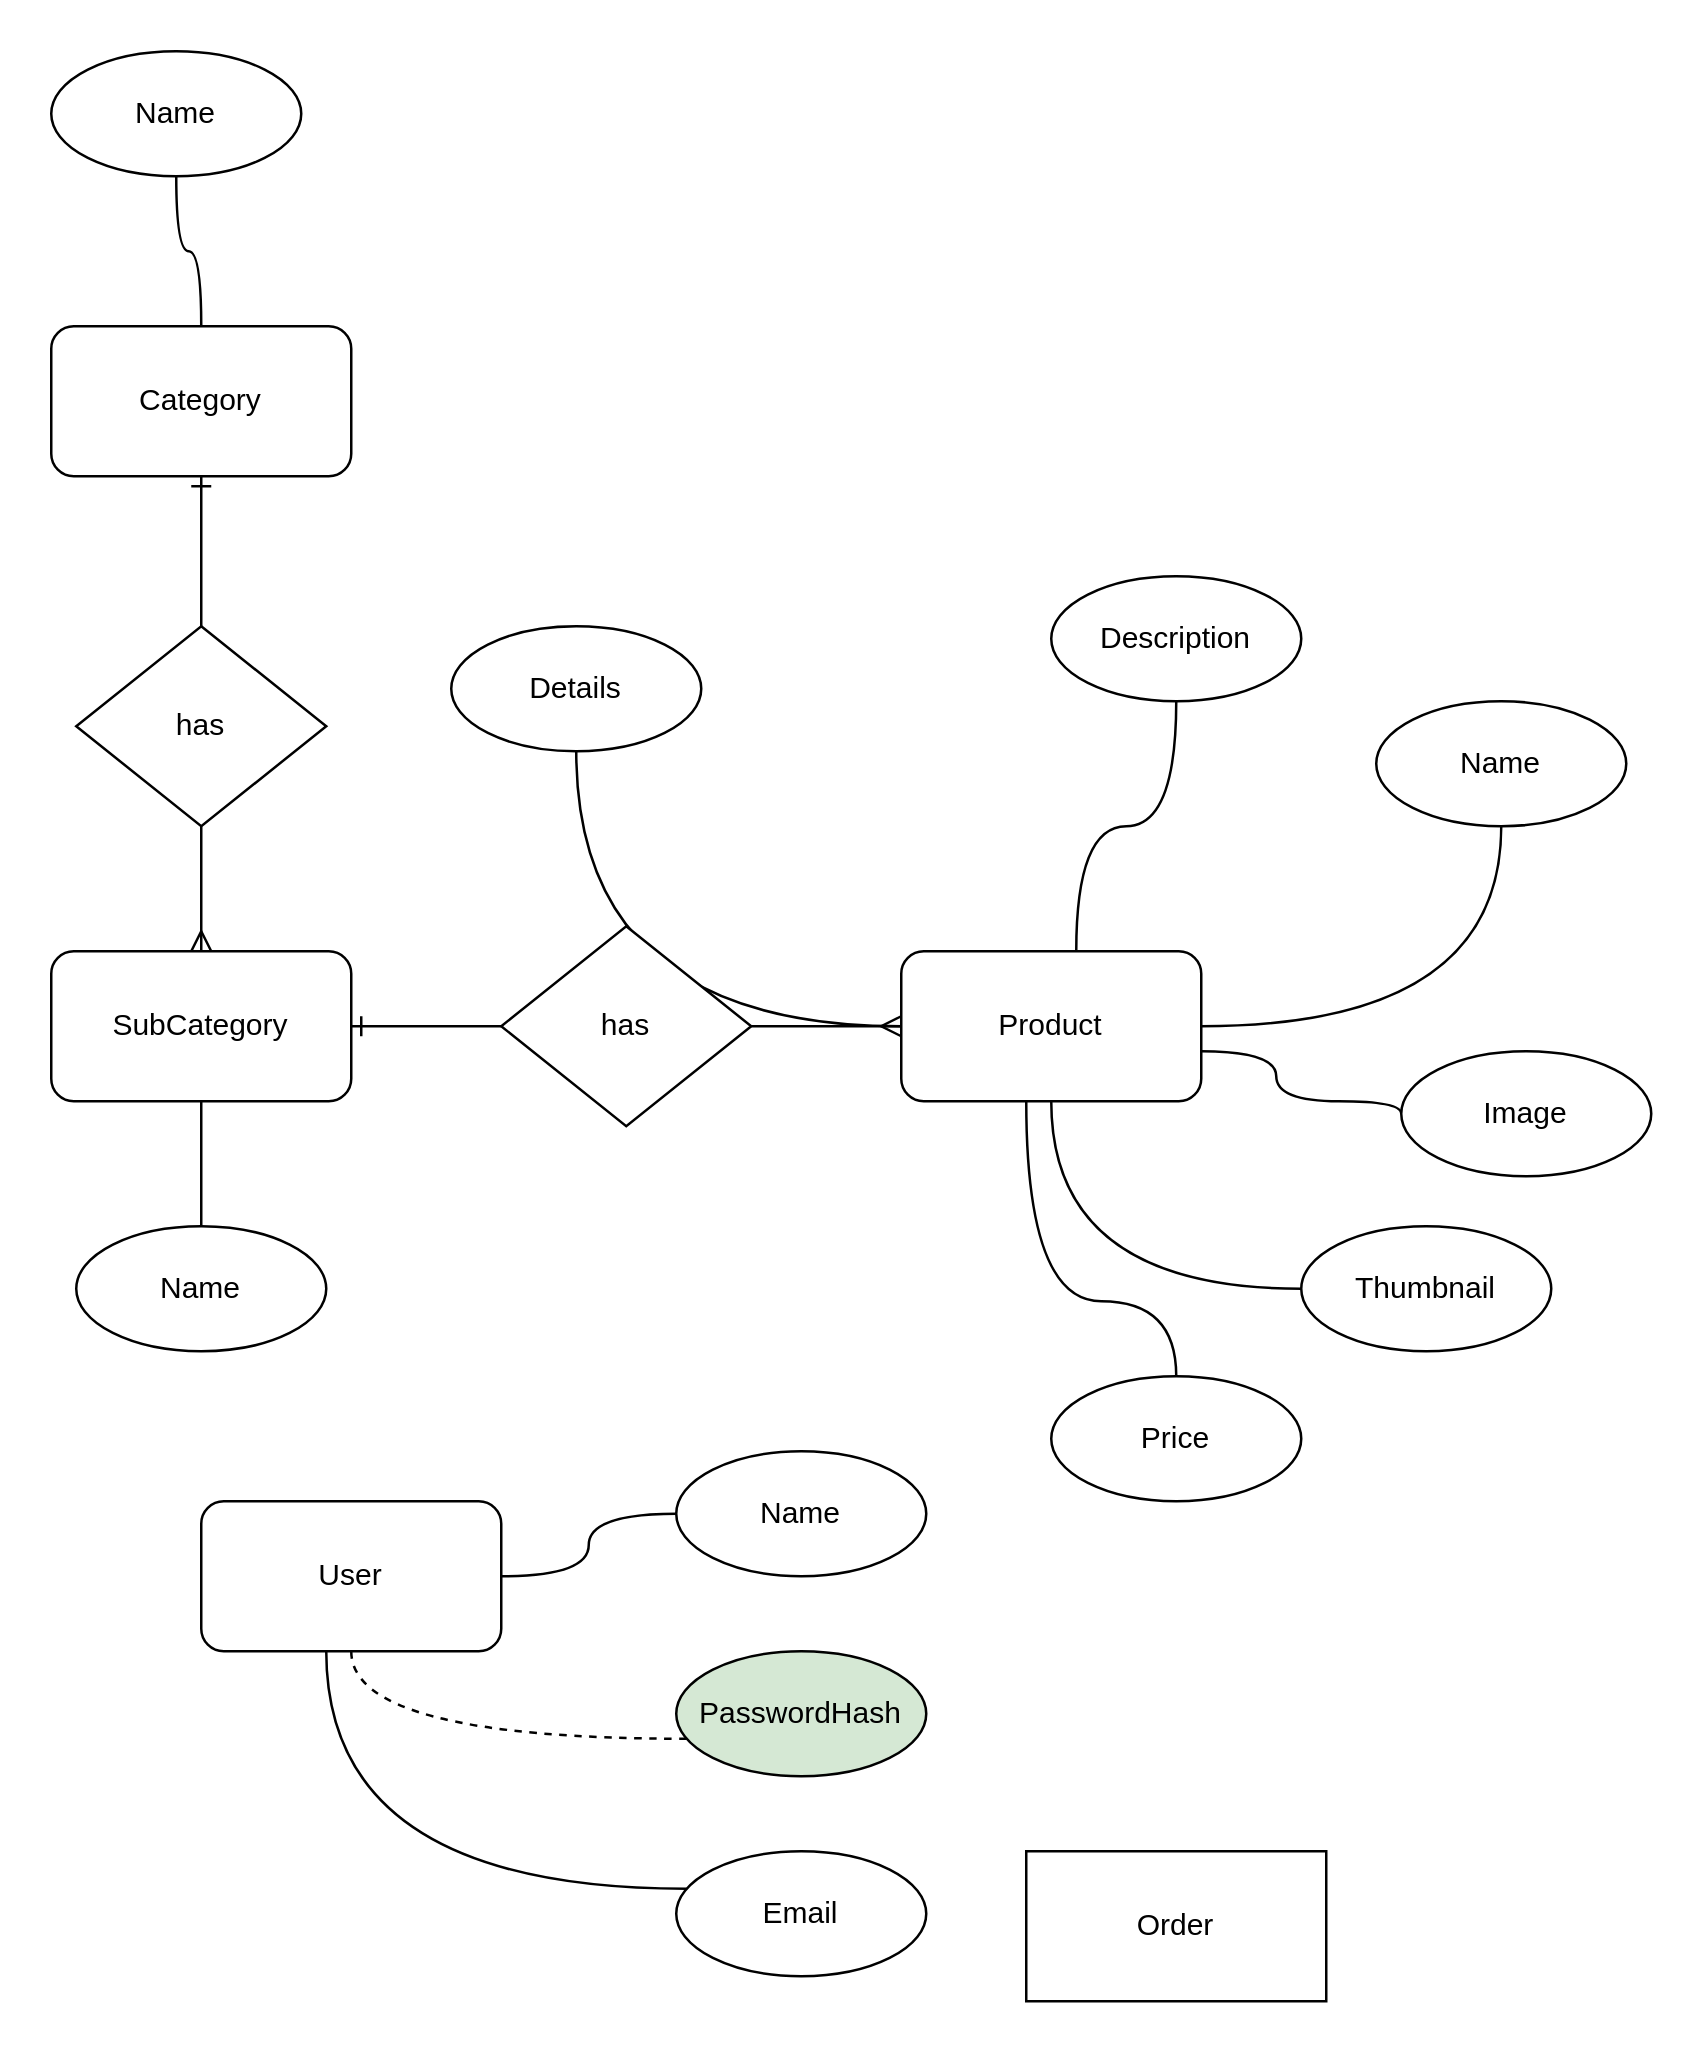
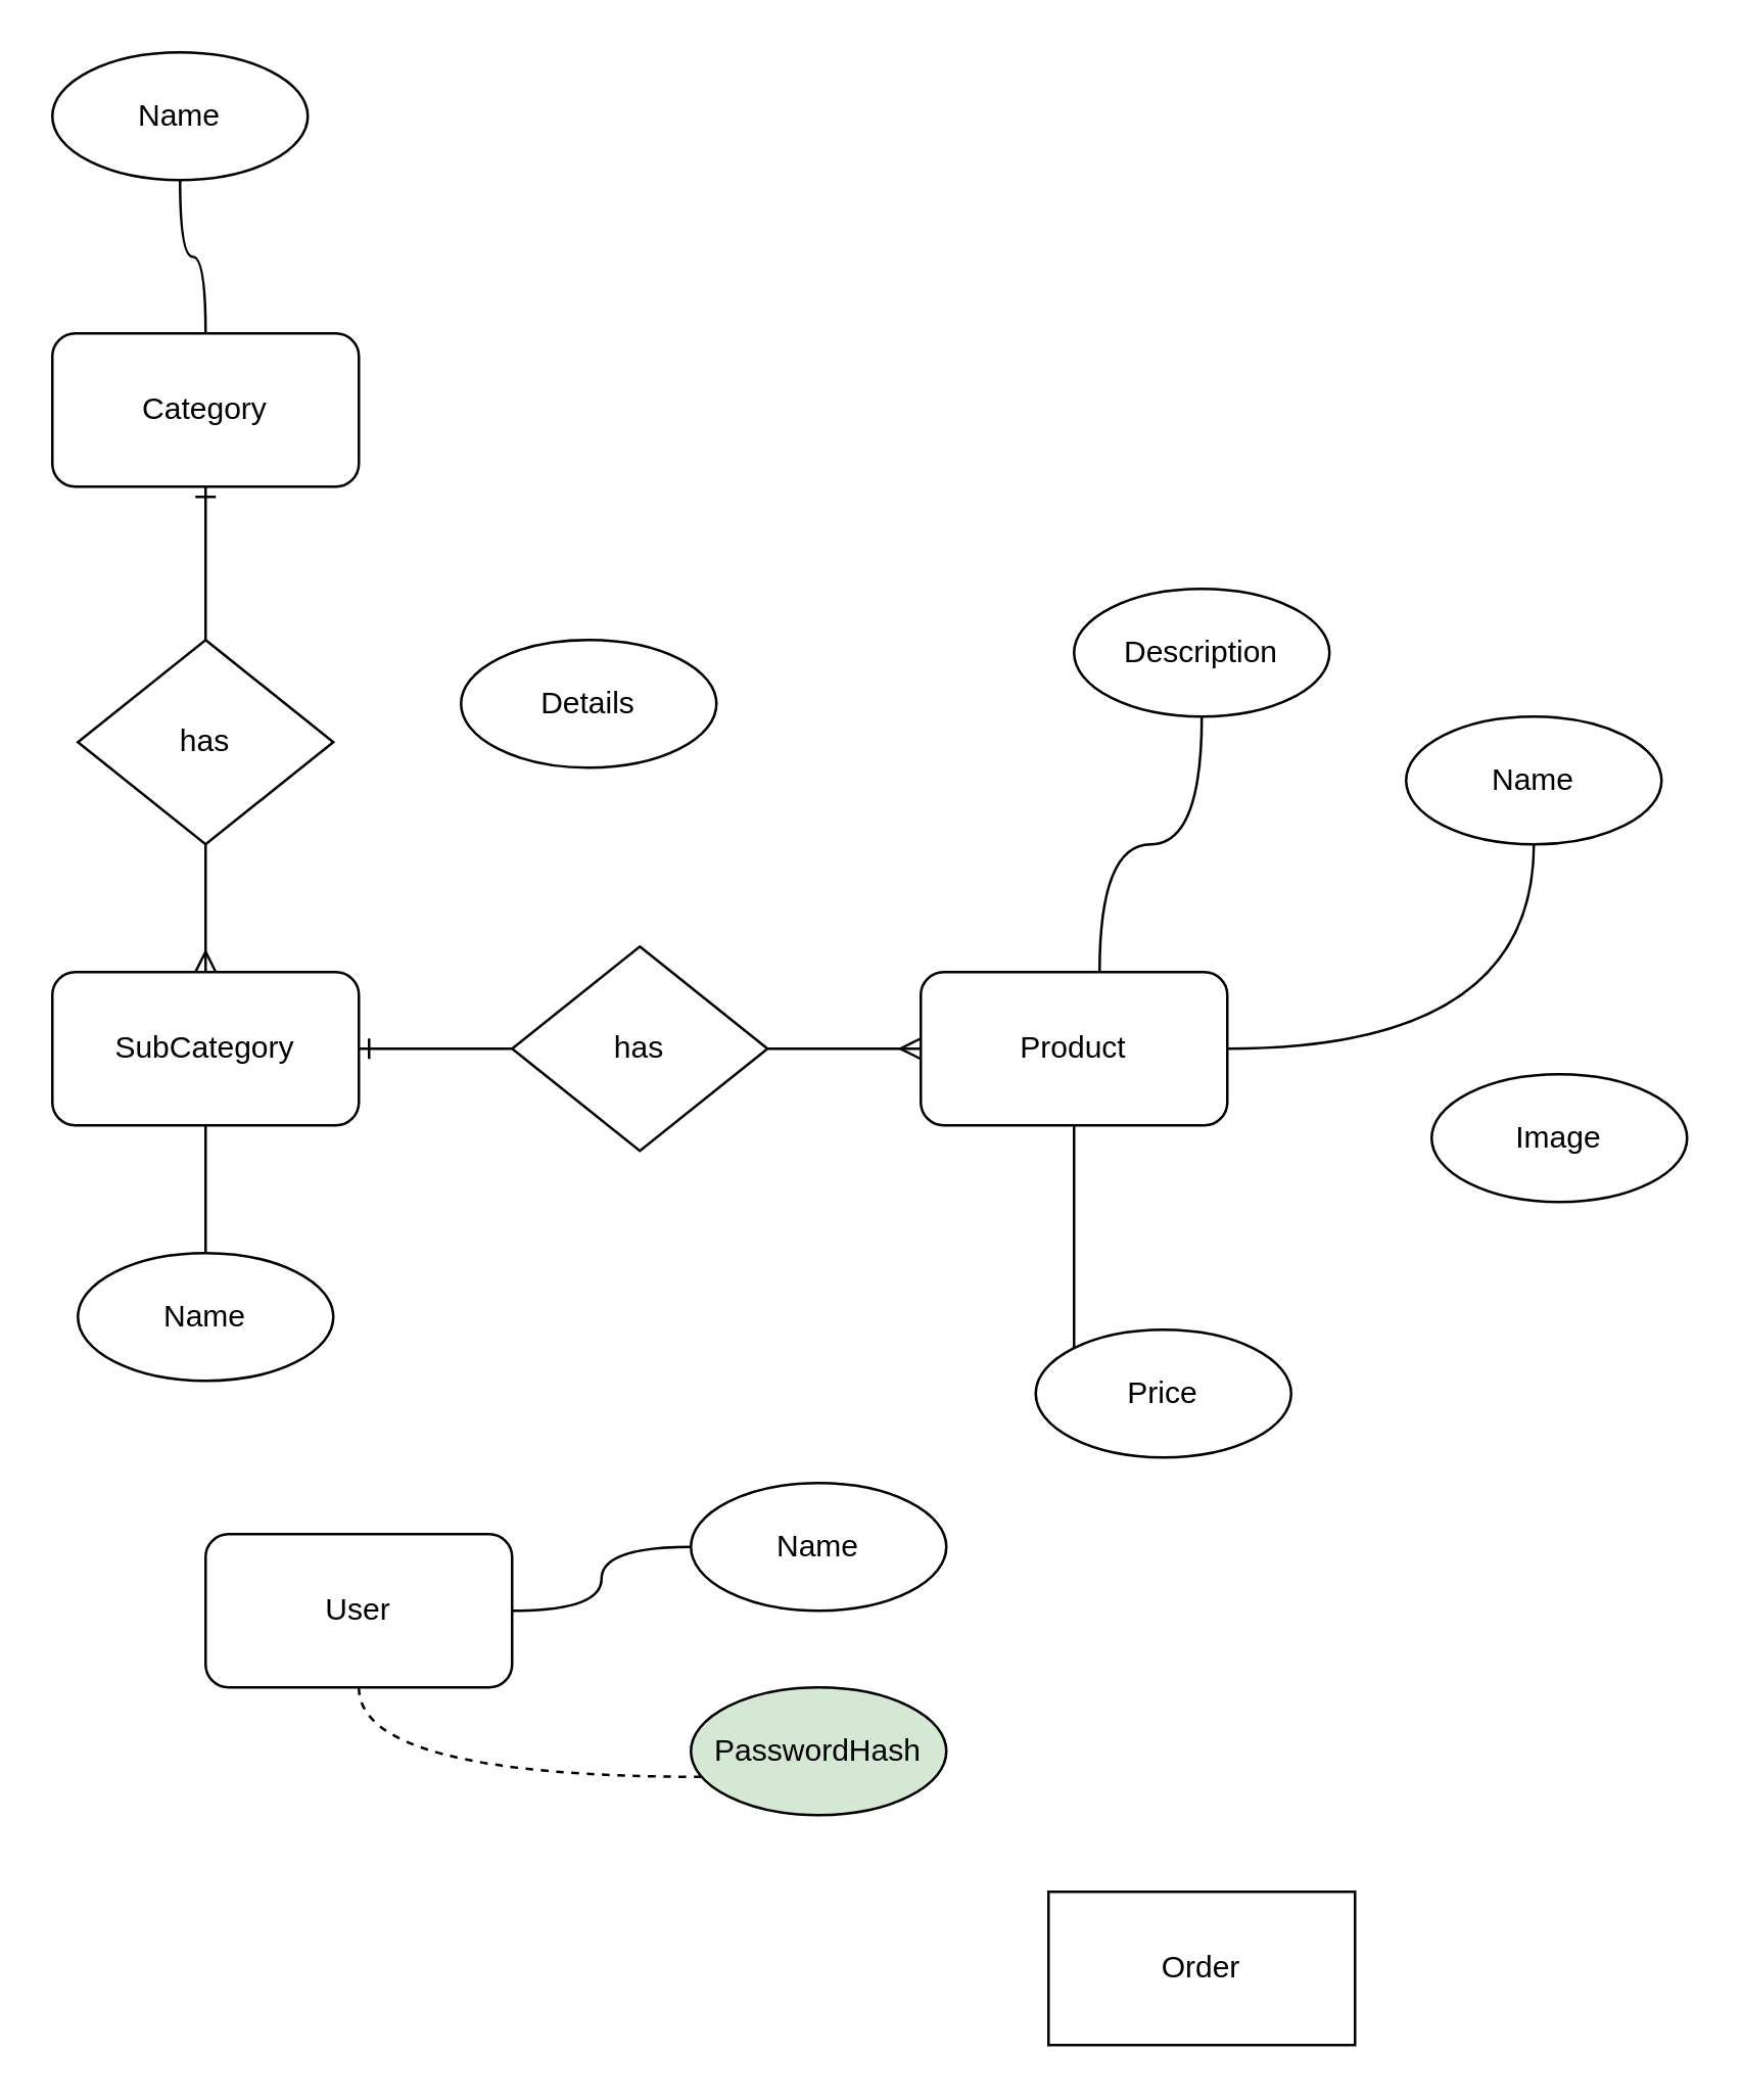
  <mxCell id="0" />
  <mxCell id="1" parent="0" />
- <mxCell id="2" style="edgeStyle=orthogonalEdgeStyle;curved=1;rounded=0;orthogonalLoop=1;jettySize=auto;html=1;endArrow=none;endFill=0;" edge="1" parent="1" source="6" target="8"><mxGeometry relative="1" as="geometry" /></mxCell>
  <mxCell id="3" style="edgeStyle=orthogonalEdgeStyle;curved=1;rounded=0;orthogonalLoop=1;jettySize=auto;html=1;endArrow=none;endFill=0;" edge="1" parent="1" source="6" target="7"><mxGeometry relative="1" as="geometry"><Array as="points"><mxPoint x="430" y="330" /><mxPoint x="470" y="330" /></Array></mxGeometry></mxCell>
  <mxCell id="4" style="edgeStyle=orthogonalEdgeStyle;curved=1;rounded=0;orthogonalLoop=1;jettySize=auto;html=1;endArrow=none;endFill=0;" edge="1" parent="1" source="6" target="16"><mxGeometry relative="1" as="geometry" /></mxCell>
  <mxCell id="5" style="edgeStyle=orthogonalEdgeStyle;curved=1;rounded=0;orthogonalLoop=1;jettySize=auto;html=1;endArrow=none;endFill=0;" edge="1" parent="1" source="6" target="26"><mxGeometry relative="1" as="geometry"><Array as="points"><mxPoint x="410" y="520" /><mxPoint x="470" y="520" /></Array></mxGeometry></mxCell>
  <mxCell id="6" value="Product" style="rounded=1;whiteSpace=wrap;html=1;" vertex="1" parent="1"><mxGeometry x="360" y="380" width="120" height="60" as="geometry" /></mxCell>
  <mxCell id="7" value="Description" style="ellipse;whiteSpace=wrap;html=1;" vertex="1" parent="1"><mxGeometry x="420" y="230" width="100" height="50" as="geometry" /></mxCell>
  <mxCell id="8" value="Details" style="ellipse;whiteSpace=wrap;html=1;" vertex="1" parent="1"><mxGeometry x="180" y="250" width="100" height="50" as="geometry" /></mxCell>
- <mxCell id="9" style="edgeStyle=orthogonalEdgeStyle;curved=1;rounded=0;orthogonalLoop=1;jettySize=auto;html=1;endArrow=none;endFill=0;exitX=0;exitY=0.5;exitDx=0;exitDy=0;" edge="1" parent="1" source="10" target="6"><mxGeometry relative="1" as="geometry"><Array as="points"><mxPoint x="560" y="440" /><mxPoint x="510" y="440" /><mxPoint x="510" y="420" /></Array></mxGeometry></mxCell>
  <mxCell id="10" value="Image" style="ellipse;whiteSpace=wrap;html=1;" vertex="1" parent="1"><mxGeometry x="560" y="420" width="100" height="50" as="geometry" /></mxCell>
- <mxCell id="11" style="edgeStyle=orthogonalEdgeStyle;curved=1;rounded=0;orthogonalLoop=1;jettySize=auto;html=1;endArrow=none;endFill=0;" edge="1" parent="1" source="12" target="6"><mxGeometry relative="1" as="geometry" /></mxCell>
- <mxCell id="12" value="Thumbnail" style="ellipse;whiteSpace=wrap;html=1;" vertex="1" parent="1"><mxGeometry x="520" y="490" width="100" height="50" as="geometry" /></mxCell>
  <mxCell id="13" style="edgeStyle=orthogonalEdgeStyle;rounded=0;orthogonalLoop=1;jettySize=auto;html=1;endArrow=none;endFill=0;curved=1;" edge="1" parent="1" source="14" target="15"><mxGeometry relative="1" as="geometry" /></mxCell>
  <mxCell id="14" value="Category" style="rounded=1;whiteSpace=wrap;html=1;" vertex="1" parent="1"><mxGeometry x="20" y="130" width="120" height="60" as="geometry" /></mxCell>
  <mxCell id="15" value="Name" style="ellipse;whiteSpace=wrap;html=1;" vertex="1" parent="1"><mxGeometry x="20" y="20" width="100" height="50" as="geometry" /></mxCell>
  <mxCell id="16" value="Name" style="ellipse;whiteSpace=wrap;html=1;" vertex="1" parent="1"><mxGeometry x="550" y="280" width="100" height="50" as="geometry" /></mxCell>
  <mxCell id="17" style="edgeStyle=orthogonalEdgeStyle;curved=1;rounded=0;orthogonalLoop=1;jettySize=auto;html=1;endArrow=none;endFill=0;" edge="1" parent="1" source="18" target="25"><mxGeometry relative="1" as="geometry" /></mxCell>
  <mxCell id="18" value="SubCategory" style="rounded=1;whiteSpace=wrap;html=1;" vertex="1" parent="1"><mxGeometry x="20" y="380" width="120" height="60" as="geometry" /></mxCell>
  <mxCell id="19" style="edgeStyle=orthogonalEdgeStyle;rounded=0;orthogonalLoop=1;jettySize=auto;html=1;endArrow=ERmany;endFill=0;" edge="1" parent="1" source="21" target="18"><mxGeometry relative="1" as="geometry" /></mxCell>
  <mxCell id="20" style="edgeStyle=orthogonalEdgeStyle;rounded=0;orthogonalLoop=1;jettySize=auto;html=1;endArrow=ERone;endFill=0;" edge="1" parent="1" source="21" target="14"><mxGeometry relative="1" as="geometry" /></mxCell>
  <mxCell id="21" value="has" style="rhombus;whiteSpace=wrap;html=1;" vertex="1" parent="1"><mxGeometry x="30" y="250" width="100" height="80" as="geometry" /></mxCell>
  <mxCell id="22" style="edgeStyle=orthogonalEdgeStyle;rounded=0;orthogonalLoop=1;jettySize=auto;html=1;endArrow=ERmany;endFill=0;" edge="1" parent="1" source="24" target="6"><mxGeometry relative="1" as="geometry" /></mxCell>
  <mxCell id="23" style="edgeStyle=orthogonalEdgeStyle;rounded=0;orthogonalLoop=1;jettySize=auto;html=1;endArrow=ERone;endFill=0;" edge="1" parent="1" source="24" target="18"><mxGeometry relative="1" as="geometry" /></mxCell>
  <mxCell id="24" value="has" style="rhombus;whiteSpace=wrap;html=1;" vertex="1" parent="1"><mxGeometry x="200" y="370" width="100" height="80" as="geometry" /></mxCell>
  <mxCell id="25" value="Name" style="ellipse;whiteSpace=wrap;html=1;" vertex="1" parent="1"><mxGeometry x="30" y="490" width="100" height="50" as="geometry" /></mxCell>
- <mxCell id="26" value="Price" style="ellipse;whiteSpace=wrap;html=1;" vertex="1" parent="1"><mxGeometry x="420" y="550" width="100" height="50" as="geometry" /></mxCell>
+ <mxCell id="26" value="Price" style="ellipse;whiteSpace=wrap;html=1;" vertex="1" parent="1"><mxGeometry x="405" y="520" width="100" height="50" as="geometry" /></mxCell>
  <mxCell id="27" style="edgeStyle=orthogonalEdgeStyle;curved=1;rounded=0;orthogonalLoop=1;jettySize=auto;html=1;endArrow=none;endFill=0;" edge="1" parent="1" source="30" target="31"><mxGeometry relative="1" as="geometry" /></mxCell>
  <mxCell id="28" style="edgeStyle=orthogonalEdgeStyle;curved=1;rounded=0;orthogonalLoop=1;jettySize=auto;html=1;endArrow=none;endFill=0;dashed=1;" edge="1" parent="1" source="30" target="32"><mxGeometry relative="1" as="geometry"><Array as="points"><mxPoint x="140" y="695" /></Array></mxGeometry></mxCell>
- <mxCell id="29" style="edgeStyle=orthogonalEdgeStyle;curved=1;rounded=0;orthogonalLoop=1;jettySize=auto;html=1;endArrow=none;endFill=0;" edge="1" parent="1" source="30" target="33"><mxGeometry relative="1" as="geometry"><Array as="points"><mxPoint x="130" y="755" /></Array></mxGeometry></mxCell>
  <mxCell id="30" value="User" style="rounded=1;whiteSpace=wrap;html=1;" vertex="1" parent="1"><mxGeometry x="80" y="600" width="120" height="60" as="geometry" /></mxCell>
  <mxCell id="31" value="Name" style="ellipse;whiteSpace=wrap;html=1;" vertex="1" parent="1"><mxGeometry x="270" y="580" width="100" height="50" as="geometry" /></mxCell>
  <mxCell id="32" value="PasswordHash" style="ellipse;whiteSpace=wrap;html=1;fillColor=#d5e8d4;" vertex="1" parent="1"><mxGeometry x="270" y="660" width="100" height="50" as="geometry" /></mxCell>
- <mxCell id="33" value="Email" style="ellipse;whiteSpace=wrap;html=1;" vertex="1" parent="1"><mxGeometry x="270" y="740" width="100" height="50" as="geometry" /></mxCell>
  <mxCell id="34" value="Order" style="whiteSpace=wrap;html=1;rounded=0;" vertex="1" parent="1"><mxGeometry x="410" y="740" width="120" height="60" as="geometry" /></mxCell>
